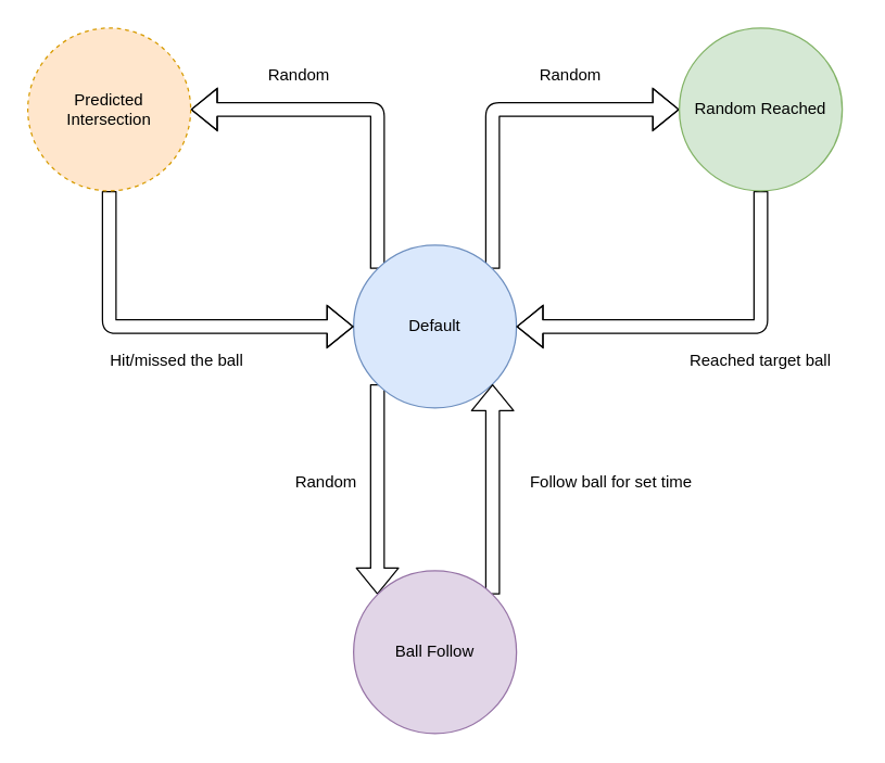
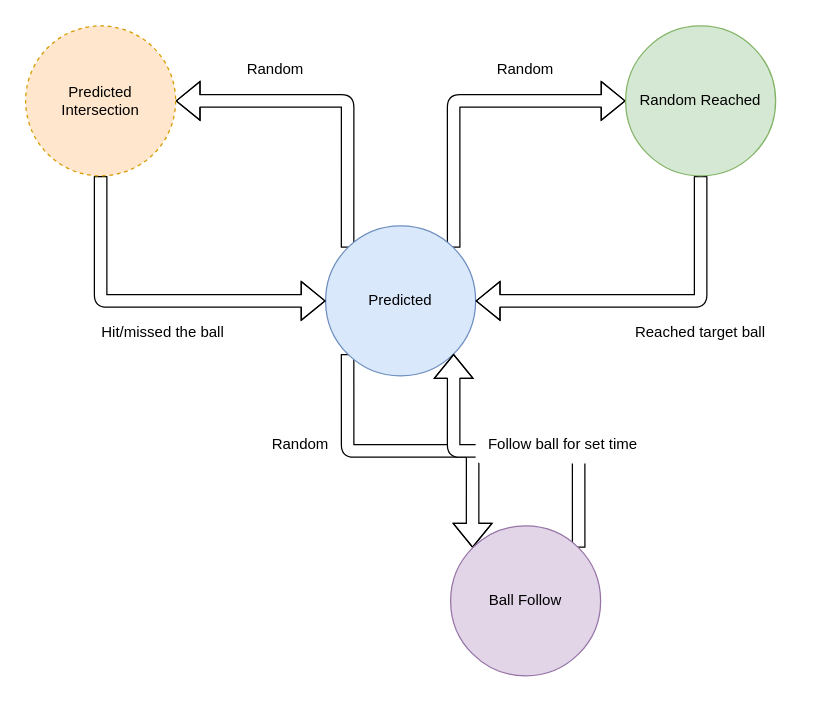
  <mxCell id="0" />
  <mxCell id="1" parent="0" />
  <mxCell id="2" value="" style="rounded=1;orthogonalLoop=1;jettySize=auto;html=1;exitX=1;exitY=0;exitDx=0;exitDy=0;entryX=0;entryY=0.5;entryDx=0;entryDy=0;shape=flexArrow;edgeStyle=orthogonalEdgeStyle;fillColor=default;fillStyle=solid;" edge="1" parent="1" source="5" target="7"><mxGeometry relative="1" as="geometry"><Array as="points"><mxPoint x="362" y="80" /></Array></mxGeometry></mxCell>
  <mxCell id="3" value="" style="edgeStyle=orthogonalEdgeStyle;shape=flexArrow;rounded=1;orthogonalLoop=1;jettySize=auto;html=1;exitX=0;exitY=0;exitDx=0;exitDy=0;entryX=1;entryY=0.5;entryDx=0;entryDy=0;fillColor=default;fillStyle=solid;" edge="1" parent="1" source="5" target="11"><mxGeometry relative="1" as="geometry"><Array as="points"><mxPoint x="278" y="80" /></Array></mxGeometry></mxCell>
  <mxCell id="4" value="" style="edgeStyle=orthogonalEdgeStyle;shape=flexArrow;rounded=1;orthogonalLoop=1;jettySize=auto;html=1;exitX=0;exitY=1;exitDx=0;exitDy=0;entryX=0;entryY=0;entryDx=0;entryDy=0;fillColor=default;fillStyle=solid;" edge="1" parent="1" source="5" target="9"><mxGeometry relative="1" as="geometry" /></mxCell>
- <mxCell id="5" value="Default" style="ellipse;whiteSpace=wrap;html=1;aspect=fixed;fillColor=#dae8fc;strokeColor=#6c8ebf;" vertex="1" parent="1"><mxGeometry x="260" y="180" width="120" height="120" as="geometry" /></mxCell>
+ <mxCell id="5" value="Predicted" style="ellipse;whiteSpace=wrap;html=1;aspect=fixed;fillColor=#dae8fc;strokeColor=#6c8ebf;" vertex="1" parent="1"><mxGeometry x="260" y="180" width="120" height="120" as="geometry" /></mxCell>
  <mxCell id="6" value="" style="edgeStyle=orthogonalEdgeStyle;shape=flexArrow;rounded=1;orthogonalLoop=1;jettySize=auto;html=1;exitX=0.5;exitY=1;exitDx=0;exitDy=0;entryX=1;entryY=0.5;entryDx=0;entryDy=0;fillColor=default;fillStyle=solid;" edge="1" parent="1" source="7" target="5"><mxGeometry relative="1" as="geometry" /></mxCell>
  <mxCell id="7" value="Random Reached" style="ellipse;whiteSpace=wrap;html=1;aspect=fixed;fillColor=#d5e8d4;strokeColor=#82b366;" vertex="1" parent="1"><mxGeometry x="500" y="20" width="120" height="120" as="geometry" /></mxCell>
  <mxCell id="8" style="edgeStyle=orthogonalEdgeStyle;shape=flexArrow;rounded=1;orthogonalLoop=1;jettySize=auto;html=1;exitX=1;exitY=0;exitDx=0;exitDy=0;entryX=1;entryY=1;entryDx=0;entryDy=0;fillColor=default;fillStyle=solid;" edge="1" parent="1" source="9" target="5"><mxGeometry relative="1" as="geometry" /></mxCell>
- <mxCell id="9" value="Ball Follow" style="ellipse;whiteSpace=wrap;html=1;aspect=fixed;fillColor=#e1d5e7;strokeColor=#9673a6;" vertex="1" parent="1"><mxGeometry x="260" y="420" width="120" height="120" as="geometry" /></mxCell>
+ <mxCell id="9" value="Ball Follow" style="ellipse;whiteSpace=wrap;html=1;aspect=fixed;fillColor=#e1d5e7;strokeColor=#9673a6;" vertex="1" parent="1"><mxGeometry x="360" y="420" width="120" height="120" as="geometry" /></mxCell>
  <mxCell id="10" style="edgeStyle=orthogonalEdgeStyle;shape=flexArrow;rounded=1;orthogonalLoop=1;jettySize=auto;html=1;exitX=0.5;exitY=1;exitDx=0;exitDy=0;entryX=0;entryY=0.5;entryDx=0;entryDy=0;fillColor=default;fillStyle=solid;" edge="1" parent="1" source="11" target="5"><mxGeometry relative="1" as="geometry" /></mxCell>
  <mxCell id="11" value="Predicted&lt;br&gt;Intersection" style="ellipse;whiteSpace=wrap;html=1;aspect=fixed;fillColor=#ffe6cc;strokeColor=#d79b00;dashed=1;" vertex="1" parent="1"><mxGeometry x="20" y="20" width="120" height="120" as="geometry" /></mxCell>
  <mxCell id="12" value="Reached target ball" style="text;html=1;align=center;verticalAlign=middle;whiteSpace=wrap;rounded=1;glass=0;fillColor=default;" vertex="1" parent="1"><mxGeometry x="490" y="250" width="140" height="30" as="geometry" /></mxCell>
  <mxCell id="13" value="Random" style="text;html=1;align=center;verticalAlign=middle;whiteSpace=wrap;rounded=1;glass=0;fillColor=default;" vertex="1" parent="1"><mxGeometry x="190" y="40" width="60" height="30" as="geometry" /></mxCell>
  <mxCell id="14" value="Random" style="text;html=1;align=center;verticalAlign=middle;whiteSpace=wrap;rounded=1;glass=0;fillColor=default;" vertex="1" parent="1"><mxGeometry x="390" y="40" width="60" height="30" as="geometry" /></mxCell>
  <mxCell id="15" value="Random" style="text;html=1;align=center;verticalAlign=middle;whiteSpace=wrap;rounded=1;glass=0;fillColor=default;" vertex="1" parent="1"><mxGeometry x="210" y="340" width="60" height="30" as="geometry" /></mxCell>
  <mxCell id="16" value="Hit/missed the ball&lt;span style=&quot;color: rgba(0, 0, 0, 0); font-family: monospace; font-size: 0px; text-align: start;&quot;&gt;%3CmxGraphModel%3E%3Croot%3E%3CmxCell%20id%3D%220%22%2F%3E%3CmxCell%20id%3D%221%22%20parent%3D%220%22%2F%3E%3CmxCell%20id%3D%222%22%20value%3D%22Reached%20target%20height%22%20style%3D%22text%3Bhtml%3D1%3Balign%3Dcenter%3BverticalAlign%3Dmiddle%3BwhiteSpace%3Dwrap%3Brounded%3D1%3Bglass%3D0%3BfillColor%3Ddefault%3B%22%20vertex%3D%221%22%20parent%3D%221%22%3E%3CmxGeometry%20x%3D%22590%22%20y%3D%22270%22%20width%3D%22140%22%20height%3D%2230%22%20as%3D%22geometry%22%2F%3E%3C%2FmxCell%3E%3C%2Froot%3E%3C%2FmxGraphModel%3E&lt;/span&gt;" style="text;html=1;align=center;verticalAlign=middle;whiteSpace=wrap;rounded=1;glass=0;fillColor=default;" vertex="1" parent="1"><mxGeometry x="60" y="250" width="140" height="30" as="geometry" /></mxCell>
  <mxCell id="17" value="Follow ball for set time" style="text;html=1;align=center;verticalAlign=middle;whiteSpace=wrap;rounded=1;glass=0;fillColor=default;" vertex="1" parent="1"><mxGeometry x="380" y="340" width="140" height="30" as="geometry" /></mxCell>
